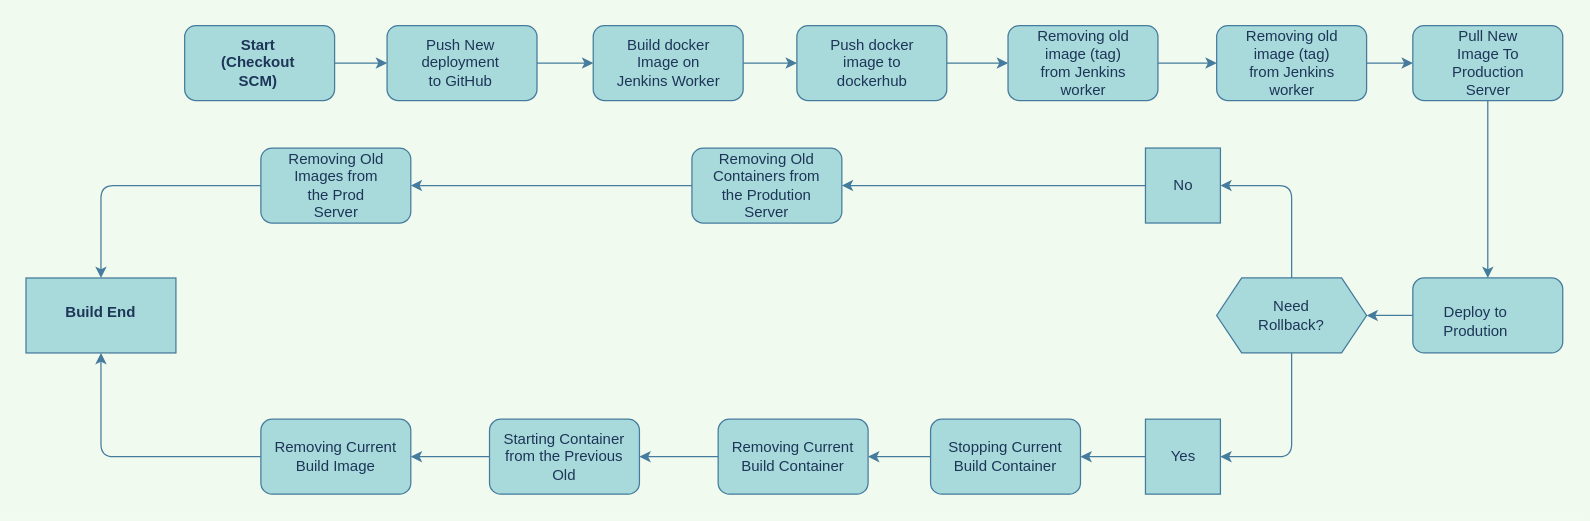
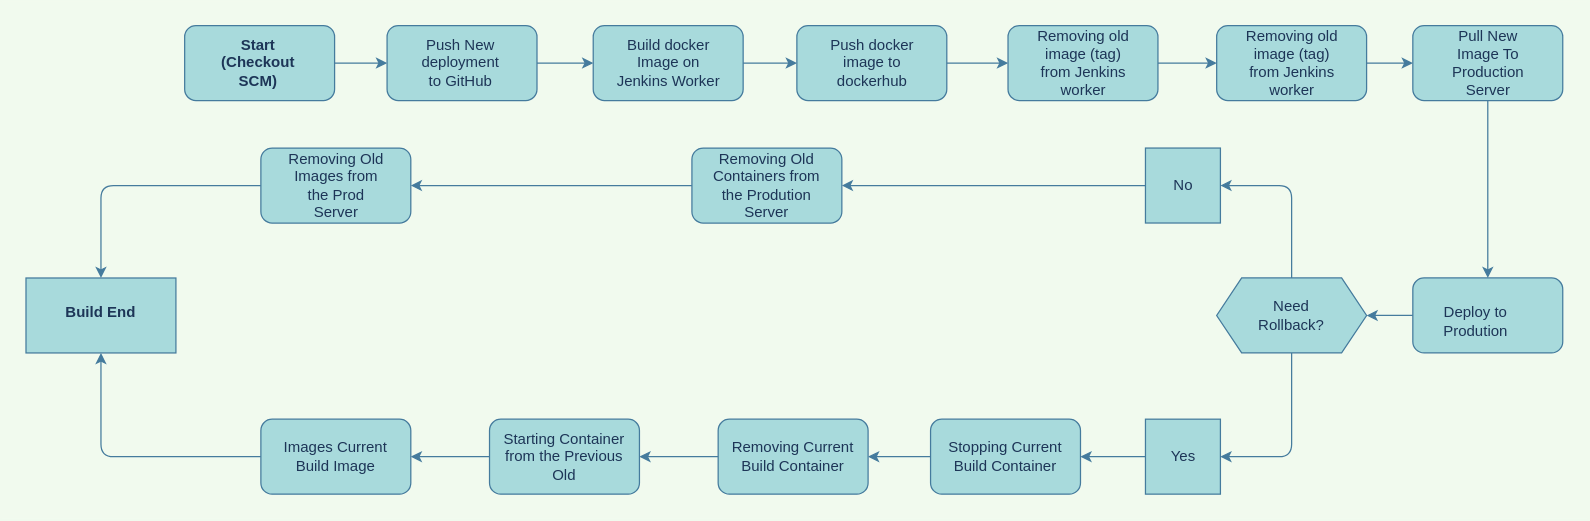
  <mxCell id="0" />
  <mxCell id="1" parent="0" />
  <mxCell id="2" value="" style="group" vertex="1" connectable="0" parent="1"><mxGeometry x="20" y="20" width="1230" height="375" as="geometry" /></mxCell>
  <mxCell id="3" value="" style="group;fontStyle=1" parent="2" vertex="1" connectable="0"><mxGeometry x="1110" y="202" width="120" height="60" as="geometry" /></mxCell>
  <mxCell id="4" value="" style="rounded=1;whiteSpace=wrap;html=1;fillColor=#A8DADC;strokeColor=#457B9D;fontColor=#1D3557;aspect=fixed;" parent="3" vertex="1"><mxGeometry width="120" height="60" as="geometry" /></mxCell>
  <mxCell id="5" value="Deploy to Prodution" style="text;html=1;strokeColor=none;fillColor=none;align=center;verticalAlign=middle;whiteSpace=wrap;rounded=0;fontColor=#1D3557;" parent="3" vertex="1"><mxGeometry x="7.5" y="20" width="85" height="30" as="geometry" /></mxCell>
  <mxCell id="6" style="edgeStyle=orthogonalEdgeStyle;curved=0;rounded=1;sketch=0;orthogonalLoop=1;jettySize=auto;html=1;entryX=0.5;entryY=0;entryDx=0;entryDy=0;fontColor=#1D3557;strokeColor=#457B9D;fillColor=#A8DADC;" parent="2" source="69" target="4" edge="1"><mxGeometry relative="1" as="geometry" /></mxCell>
  <mxCell id="7" value="" style="shape=hexagon;perimeter=hexagonPerimeter2;whiteSpace=wrap;html=1;fixedSize=1;rounded=0;sketch=0;fontColor=#1D3557;strokeColor=#457B9D;fillColor=#A8DADC;" parent="2" vertex="1"><mxGeometry x="953" y="202" width="120" height="60" as="geometry" /></mxCell>
  <mxCell id="8" style="edgeStyle=orthogonalEdgeStyle;curved=0;rounded=1;sketch=0;orthogonalLoop=1;jettySize=auto;html=1;fontColor=#1D3557;strokeColor=#457B9D;fillColor=#A8DADC;" parent="2" source="4" target="7" edge="1"><mxGeometry relative="1" as="geometry" /></mxCell>
  <mxCell id="9" value="Need Rollback?" style="text;html=1;strokeColor=none;fillColor=none;align=center;verticalAlign=middle;whiteSpace=wrap;rounded=0;sketch=0;fontColor=#1D3557;container=0;" parent="2" vertex="1"><mxGeometry x="983" y="217" width="60" height="30" as="geometry"><mxRectangle x="1113" y="520" width="115" height="18" as="alternateBounds" /></mxGeometry></mxCell>
  <mxCell id="10" value="" style="group" parent="2" vertex="1" connectable="0"><mxGeometry x="896" y="98" width="60" height="60" as="geometry" /></mxCell>
  <mxCell id="11" value="" style="whiteSpace=wrap;html=1;aspect=fixed;rounded=0;sketch=0;fontColor=#1D3557;strokeColor=#457B9D;fillColor=#A8DADC;" parent="10" vertex="1"><mxGeometry width="60" height="60" as="geometry" /></mxCell>
  <mxCell id="12" value="No" style="text;html=1;strokeColor=none;fillColor=none;align=center;verticalAlign=middle;whiteSpace=wrap;rounded=0;sketch=0;fontColor=#1D3557;" parent="10" vertex="1"><mxGeometry x="13.5" y="15" width="33" height="30" as="geometry" /></mxCell>
  <mxCell id="13" style="edgeStyle=orthogonalEdgeStyle;curved=0;rounded=1;sketch=0;orthogonalLoop=1;jettySize=auto;html=1;entryX=1;entryY=0.5;entryDx=0;entryDy=0;fontColor=#1D3557;strokeColor=#457B9D;fillColor=#A8DADC;" parent="2" source="7" target="11" edge="1"><mxGeometry relative="1" as="geometry" /></mxCell>
  <mxCell id="14" value="" style="group" parent="2" vertex="1" connectable="0"><mxGeometry x="896" y="315" width="60" height="60" as="geometry" /></mxCell>
  <mxCell id="15" value="" style="whiteSpace=wrap;html=1;aspect=fixed;rounded=0;sketch=0;fontColor=#1D3557;strokeColor=#457B9D;fillColor=#A8DADC;" parent="14" vertex="1"><mxGeometry width="60" height="60" as="geometry" /></mxCell>
  <mxCell id="16" value="Yes" style="text;html=1;strokeColor=none;fillColor=none;align=center;verticalAlign=middle;whiteSpace=wrap;rounded=0;sketch=0;fontColor=#1D3557;" parent="14" vertex="1"><mxGeometry x="13.5" y="15" width="33" height="30" as="geometry" /></mxCell>
  <mxCell id="17" value="" style="group;fontStyle=1" parent="2" vertex="1" connectable="0"><mxGeometry x="533" y="98" width="120" height="60" as="geometry" /></mxCell>
  <mxCell id="18" value="" style="rounded=1;whiteSpace=wrap;html=1;fillColor=#A8DADC;strokeColor=#457B9D;fontColor=#1D3557;aspect=fixed;" parent="17" vertex="1"><mxGeometry width="120" height="60" as="geometry" /></mxCell>
  <mxCell id="19" value="&lt;font style=&quot;font-size: 12px&quot;&gt;Removing Old Containers from the Prodution Server&lt;/font&gt;" style="text;html=1;strokeColor=none;fillColor=none;align=center;verticalAlign=middle;whiteSpace=wrap;rounded=0;fontColor=#1D3557;" parent="17" vertex="1"><mxGeometry x="9.25" y="15" width="101.5" height="30" as="geometry" /></mxCell>
  <mxCell id="20" value="" style="group;fontStyle=1" parent="2" vertex="1" connectable="0"><mxGeometry x="188" y="98" width="120" height="60" as="geometry" /></mxCell>
  <mxCell id="21" value="" style="rounded=1;whiteSpace=wrap;html=1;fillColor=#A8DADC;strokeColor=#457B9D;fontColor=#1D3557;aspect=fixed;" parent="20" vertex="1"><mxGeometry width="120" height="60" as="geometry" /></mxCell>
  <mxCell id="22" value="Removing Old Images from the Prod Server" style="text;html=1;strokeColor=none;fillColor=none;align=center;verticalAlign=middle;whiteSpace=wrap;rounded=0;fontColor=#1D3557;" parent="20" vertex="1"><mxGeometry x="17.5" y="15" width="85" height="30" as="geometry" /></mxCell>
  <mxCell id="23" style="edgeStyle=orthogonalEdgeStyle;curved=0;rounded=1;sketch=0;orthogonalLoop=1;jettySize=auto;html=1;entryX=1;entryY=0.5;entryDx=0;entryDy=0;fontSize=11;fontColor=#1D3557;strokeColor=#457B9D;fillColor=#A8DADC;" parent="2" source="11" target="18" edge="1"><mxGeometry relative="1" as="geometry" /></mxCell>
  <mxCell id="24" style="edgeStyle=orthogonalEdgeStyle;curved=0;rounded=1;sketch=0;orthogonalLoop=1;jettySize=auto;html=1;fontSize=11;fontColor=#1D3557;strokeColor=#457B9D;fillColor=#A8DADC;" parent="2" source="18" target="21" edge="1"><mxGeometry relative="1" as="geometry" /></mxCell>
  <mxCell id="25" value="" style="group;fontStyle=1" parent="2" vertex="1" connectable="0"><mxGeometry x="724" y="315" width="120" height="60" as="geometry" /></mxCell>
  <mxCell id="26" value="" style="rounded=1;whiteSpace=wrap;html=1;fillColor=#A8DADC;strokeColor=#457B9D;fontColor=#1D3557;aspect=fixed;" parent="25" vertex="1"><mxGeometry width="120" height="60" as="geometry" /></mxCell>
  <mxCell id="27" value="&lt;font style=&quot;font-size: 12px&quot;&gt;Stopping Current Build Container&lt;/font&gt;" style="text;html=1;strokeColor=none;fillColor=none;align=center;verticalAlign=middle;whiteSpace=wrap;rounded=0;fontColor=#1D3557;" parent="25" vertex="1"><mxGeometry x="9.25" y="15" width="101.5" height="30" as="geometry" /></mxCell>
  <mxCell id="28" value="" style="group;fontStyle=1" parent="2" vertex="1" connectable="0"><mxGeometry x="554" y="315" width="120" height="60" as="geometry" /></mxCell>
  <mxCell id="29" value="" style="rounded=1;whiteSpace=wrap;html=1;fillColor=#A8DADC;strokeColor=#457B9D;fontColor=#1D3557;aspect=fixed;" parent="28" vertex="1"><mxGeometry width="120" height="60" as="geometry" /></mxCell>
  <mxCell id="30" value="&lt;font style=&quot;font-size: 12px&quot;&gt;Removing Current Build Container&lt;/font&gt;" style="text;html=1;strokeColor=none;fillColor=none;align=center;verticalAlign=middle;whiteSpace=wrap;rounded=0;fontColor=#1D3557;" parent="28" vertex="1"><mxGeometry x="9.25" y="15" width="101.5" height="30" as="geometry" /></mxCell>
  <mxCell id="31" value="" style="group;fontStyle=1" parent="2" vertex="1" connectable="0"><mxGeometry x="371" y="315" width="120" height="60" as="geometry" /></mxCell>
  <mxCell id="32" value="" style="rounded=1;whiteSpace=wrap;html=1;fillColor=#A8DADC;strokeColor=#457B9D;fontColor=#1D3557;aspect=fixed;" parent="31" vertex="1"><mxGeometry width="120" height="60" as="geometry" /></mxCell>
  <mxCell id="33" value="&lt;font style=&quot;font-size: 12px&quot;&gt;Starting Container from the Previous Old&lt;/font&gt;" style="text;html=1;strokeColor=none;fillColor=none;align=center;verticalAlign=middle;whiteSpace=wrap;rounded=0;fontColor=#1D3557;" parent="31" vertex="1"><mxGeometry x="9.25" y="15" width="101.5" height="30" as="geometry" /></mxCell>
  <mxCell id="34" value="" style="group;fontStyle=1" parent="2" vertex="1" connectable="0"><mxGeometry x="188" y="315" width="120" height="60" as="geometry" /></mxCell>
  <mxCell id="35" value="" style="rounded=1;whiteSpace=wrap;html=1;fillColor=#A8DADC;strokeColor=#457B9D;fontColor=#1D3557;aspect=fixed;" parent="34" vertex="1"><mxGeometry width="120" height="60" as="geometry" /></mxCell>
- <mxCell id="36" value="&lt;font style=&quot;font-size: 12px&quot;&gt;Removing Current Build Image&lt;/font&gt;" style="text;html=1;strokeColor=none;fillColor=none;align=center;verticalAlign=middle;whiteSpace=wrap;rounded=0;fontColor=#1D3557;" parent="34" vertex="1"><mxGeometry x="9.25" y="15" width="101.5" height="30" as="geometry" /></mxCell>
+ <mxCell id="36" value="&lt;font style=&quot;font-size: 12px&quot;&gt;Images Current Build Image&lt;/font&gt;" style="text;html=1;strokeColor=none;fillColor=none;align=center;verticalAlign=middle;whiteSpace=wrap;rounded=0;fontColor=#1D3557;" parent="34" vertex="1"><mxGeometry x="9.25" y="15" width="101.5" height="30" as="geometry" /></mxCell>
  <mxCell id="37" style="edgeStyle=orthogonalEdgeStyle;curved=0;rounded=1;sketch=0;orthogonalLoop=1;jettySize=auto;html=1;entryX=1;entryY=0.5;entryDx=0;entryDy=0;fontSize=12;fontColor=#1D3557;strokeColor=#457B9D;fillColor=#A8DADC;" parent="2" source="15" target="26" edge="1"><mxGeometry relative="1" as="geometry" /></mxCell>
  <mxCell id="38" style="edgeStyle=orthogonalEdgeStyle;curved=0;rounded=1;sketch=0;orthogonalLoop=1;jettySize=auto;html=1;entryX=1;entryY=0.5;entryDx=0;entryDy=0;fontSize=12;fontColor=#1D3557;strokeColor=#457B9D;fillColor=#A8DADC;" parent="2" source="26" target="29" edge="1"><mxGeometry relative="1" as="geometry" /></mxCell>
  <mxCell id="39" style="edgeStyle=orthogonalEdgeStyle;curved=0;rounded=1;sketch=0;orthogonalLoop=1;jettySize=auto;html=1;entryX=1;entryY=0.5;entryDx=0;entryDy=0;fontSize=12;fontColor=#1D3557;strokeColor=#457B9D;fillColor=#A8DADC;" parent="2" source="29" target="32" edge="1"><mxGeometry relative="1" as="geometry" /></mxCell>
  <mxCell id="40" style="edgeStyle=orthogonalEdgeStyle;curved=0;rounded=1;sketch=0;orthogonalLoop=1;jettySize=auto;html=1;entryX=1;entryY=0.5;entryDx=0;entryDy=0;fontSize=12;fontColor=#1D3557;strokeColor=#457B9D;fillColor=#A8DADC;" parent="2" source="32" target="35" edge="1"><mxGeometry relative="1" as="geometry" /></mxCell>
  <mxCell id="41" value="" style="rounded=0;whiteSpace=wrap;html=1;sketch=0;fontSize=12;fontColor=#1D3557;strokeColor=#457B9D;fillColor=#A8DADC;" parent="2" vertex="1"><mxGeometry y="202" width="120" height="60" as="geometry" /></mxCell>
  <mxCell id="42" style="edgeStyle=orthogonalEdgeStyle;curved=0;rounded=1;sketch=0;orthogonalLoop=1;jettySize=auto;html=1;entryX=0.5;entryY=0;entryDx=0;entryDy=0;fontSize=12;fontColor=#1D3557;strokeColor=#457B9D;fillColor=#A8DADC;" parent="2" source="21" target="41" edge="1"><mxGeometry relative="1" as="geometry" /></mxCell>
  <mxCell id="43" style="edgeStyle=orthogonalEdgeStyle;curved=0;rounded=1;sketch=0;orthogonalLoop=1;jettySize=auto;html=1;entryX=0.5;entryY=1;entryDx=0;entryDy=0;fontSize=12;fontColor=#1D3557;strokeColor=#457B9D;fillColor=#A8DADC;" parent="2" source="35" target="41" edge="1"><mxGeometry relative="1" as="geometry" /></mxCell>
  <mxCell id="44" value="Build End" style="text;html=1;strokeColor=none;fillColor=none;align=center;verticalAlign=middle;whiteSpace=wrap;rounded=0;fontColor=#1D3557;fontStyle=1" parent="2" vertex="1"><mxGeometry x="25" y="215" width="70" height="30" as="geometry" /></mxCell>
  <mxCell id="45" value="" style="group;fontStyle=1" parent="2" vertex="1" connectable="0"><mxGeometry x="289" width="120" height="60" as="geometry" /></mxCell>
  <mxCell id="46" value="" style="rounded=1;whiteSpace=wrap;html=1;fillColor=#A8DADC;strokeColor=#457B9D;fontColor=#1D3557;" parent="45" vertex="1"><mxGeometry width="120" height="60" as="geometry" /></mxCell>
  <mxCell id="47" value="Push New deployment to GitHub" style="text;html=1;strokeColor=none;fillColor=none;align=center;verticalAlign=middle;whiteSpace=wrap;rounded=0;fontColor=#1D3557;" parent="45" vertex="1"><mxGeometry x="24" y="15" width="70" height="30" as="geometry" /></mxCell>
  <mxCell id="48" value="" style="group;fontStyle=1" parent="2" vertex="1" connectable="0"><mxGeometry x="454" width="120" height="60" as="geometry" /></mxCell>
  <mxCell id="49" value="" style="rounded=1;whiteSpace=wrap;html=1;fillColor=#A8DADC;strokeColor=#457B9D;fontColor=#1D3557;" parent="48" vertex="1"><mxGeometry width="120" height="60" as="geometry" /></mxCell>
  <mxCell id="50" value="Build docker Image on Jenkins Worker" style="text;html=1;strokeColor=none;fillColor=none;align=center;verticalAlign=middle;whiteSpace=wrap;rounded=0;fontColor=#1D3557;" parent="48" vertex="1"><mxGeometry x="17.5" y="15" width="85" height="30" as="geometry" /></mxCell>
  <mxCell id="51" style="edgeStyle=orthogonalEdgeStyle;curved=0;rounded=1;sketch=0;orthogonalLoop=1;jettySize=auto;html=1;fontColor=#1D3557;strokeColor=#457B9D;fillColor=#A8DADC;" parent="2" source="46" target="49" edge="1"><mxGeometry relative="1" as="geometry" /></mxCell>
  <mxCell id="52" value="" style="group" parent="2" vertex="1" connectable="0"><mxGeometry x="127" width="120" height="60" as="geometry" /></mxCell>
  <mxCell id="53" value="" style="rounded=1;whiteSpace=wrap;html=1;fillColor=#A8DADC;strokeColor=#457B9D;fontColor=#1D3557;" parent="52" vertex="1"><mxGeometry width="120" height="60" as="geometry" /></mxCell>
  <mxCell id="54" value="Start (Checkout SCM)" style="text;html=1;strokeColor=none;fillColor=none;align=center;verticalAlign=middle;whiteSpace=wrap;rounded=0;fontColor=#1D3557;fontStyle=1" parent="52" vertex="1"><mxGeometry x="24" y="15" width="70" height="30" as="geometry" /></mxCell>
  <mxCell id="55" style="edgeStyle=orthogonalEdgeStyle;curved=0;rounded=1;sketch=0;orthogonalLoop=1;jettySize=auto;html=1;entryX=0;entryY=0.5;entryDx=0;entryDy=0;fontColor=#1D3557;strokeColor=#457B9D;fillColor=#A8DADC;" parent="2" source="53" target="46" edge="1"><mxGeometry relative="1" as="geometry" /></mxCell>
  <mxCell id="56" value="" style="group;fontStyle=1" parent="2" vertex="1" connectable="0"><mxGeometry x="617" width="120" height="60" as="geometry" /></mxCell>
  <mxCell id="57" value="" style="rounded=1;whiteSpace=wrap;html=1;fillColor=#A8DADC;strokeColor=#457B9D;fontColor=#1D3557;" parent="56" vertex="1"><mxGeometry width="120" height="60" as="geometry" /></mxCell>
  <mxCell id="58" value="Push docker image to dockerhub" style="text;html=1;strokeColor=none;fillColor=none;align=center;verticalAlign=middle;whiteSpace=wrap;rounded=0;fontColor=#1D3557;" parent="56" vertex="1"><mxGeometry x="17.5" y="15" width="85" height="30" as="geometry" /></mxCell>
  <mxCell id="59" style="edgeStyle=orthogonalEdgeStyle;curved=0;rounded=1;sketch=0;orthogonalLoop=1;jettySize=auto;html=1;fontColor=#1D3557;strokeColor=#457B9D;fillColor=#A8DADC;" parent="2" source="49" target="57" edge="1"><mxGeometry relative="1" as="geometry" /></mxCell>
  <mxCell id="60" value="" style="group;fontStyle=1" parent="2" vertex="1" connectable="0"><mxGeometry x="786" width="120" height="60" as="geometry" /></mxCell>
  <mxCell id="61" value="" style="rounded=1;whiteSpace=wrap;html=1;fillColor=#A8DADC;strokeColor=#457B9D;fontColor=#1D3557;" parent="60" vertex="1"><mxGeometry width="120" height="60" as="geometry" /></mxCell>
  <mxCell id="62" value="Removing old image (tag) from Jenkins worker" style="text;html=1;strokeColor=none;fillColor=none;align=center;verticalAlign=middle;whiteSpace=wrap;rounded=0;fontColor=#1D3557;" parent="60" vertex="1"><mxGeometry x="17.5" y="15" width="85" height="30" as="geometry" /></mxCell>
  <mxCell id="63" style="edgeStyle=orthogonalEdgeStyle;curved=0;rounded=1;sketch=0;orthogonalLoop=1;jettySize=auto;html=1;entryX=0;entryY=0.5;entryDx=0;entryDy=0;fontColor=#1D3557;strokeColor=#457B9D;fillColor=#A8DADC;" parent="2" source="57" target="61" edge="1"><mxGeometry relative="1" as="geometry" /></mxCell>
  <mxCell id="64" value="" style="group;fontStyle=1" parent="2" vertex="1" connectable="0"><mxGeometry x="953" width="120" height="60" as="geometry" /></mxCell>
  <mxCell id="65" value="" style="rounded=1;whiteSpace=wrap;html=1;fillColor=#A8DADC;strokeColor=#457B9D;fontColor=#1D3557;" parent="64" vertex="1"><mxGeometry width="120" height="60" as="geometry" /></mxCell>
  <mxCell id="66" value="Removing old image (tag) from Jenkins worker" style="text;html=1;strokeColor=none;fillColor=none;align=center;verticalAlign=middle;whiteSpace=wrap;rounded=0;fontColor=#1D3557;" parent="64" vertex="1"><mxGeometry x="17.5" y="15" width="85" height="30" as="geometry" /></mxCell>
  <mxCell id="67" style="edgeStyle=orthogonalEdgeStyle;curved=0;rounded=1;sketch=0;orthogonalLoop=1;jettySize=auto;html=1;fontColor=#1D3557;strokeColor=#457B9D;fillColor=#A8DADC;" parent="2" source="61" target="65" edge="1"><mxGeometry relative="1" as="geometry" /></mxCell>
  <mxCell id="68" value="" style="group;fontStyle=1" parent="2" vertex="1" connectable="0"><mxGeometry x="1110" width="120" height="60" as="geometry" /></mxCell>
  <mxCell id="69" value="" style="rounded=1;whiteSpace=wrap;html=1;fillColor=#A8DADC;strokeColor=#457B9D;fontColor=#1D3557;" parent="68" vertex="1"><mxGeometry width="120" height="60" as="geometry" /></mxCell>
  <mxCell id="70" value="Pull New Image To Production Server" style="text;html=1;strokeColor=none;fillColor=none;align=center;verticalAlign=middle;whiteSpace=wrap;rounded=0;fontColor=#1D3557;" parent="68" vertex="1"><mxGeometry x="17.5" y="15" width="85" height="30" as="geometry" /></mxCell>
  <mxCell id="71" style="edgeStyle=orthogonalEdgeStyle;curved=0;rounded=1;sketch=0;orthogonalLoop=1;jettySize=auto;html=1;fontColor=#1D3557;strokeColor=#457B9D;fillColor=#A8DADC;" parent="2" source="65" target="69" edge="1"><mxGeometry relative="1" as="geometry" /></mxCell>
  <mxCell id="72" style="edgeStyle=orthogonalEdgeStyle;curved=0;rounded=1;sketch=0;orthogonalLoop=1;jettySize=auto;html=1;entryX=1;entryY=0.5;entryDx=0;entryDy=0;fontColor=#1D3557;strokeColor=#457B9D;fillColor=#A8DADC;" parent="2" source="7" target="15" edge="1"><mxGeometry relative="1" as="geometry" /></mxCell>
